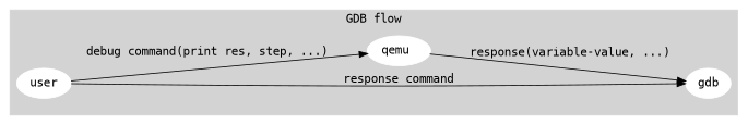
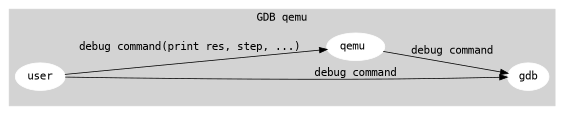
  digraph {
    fontname="DejaVu Sans Mono"
    rankdir=LR
    node [color=white fontname="DejaVu Sans Mono" style=filled]
    edge [fontname="DejaVu Sans Mono"]
    user
    gdb
    n3 [label="qemu "]
    subgraph cluster_1 {
      color=lightgrey
-     label="GDB flow"
+     label="GDB qemu"
      style=filled
      user
      gdb
      n3
    }
-   user -> gdb [label="response command"]
+   user -> gdb [label="debug command"]
    user -> n3 [label="debug command(print res, step, ...)"]
-   n3 -> gdb [label="response(variable-value, ...)"]
+   n3 -> gdb [label="debug command"]
  }
